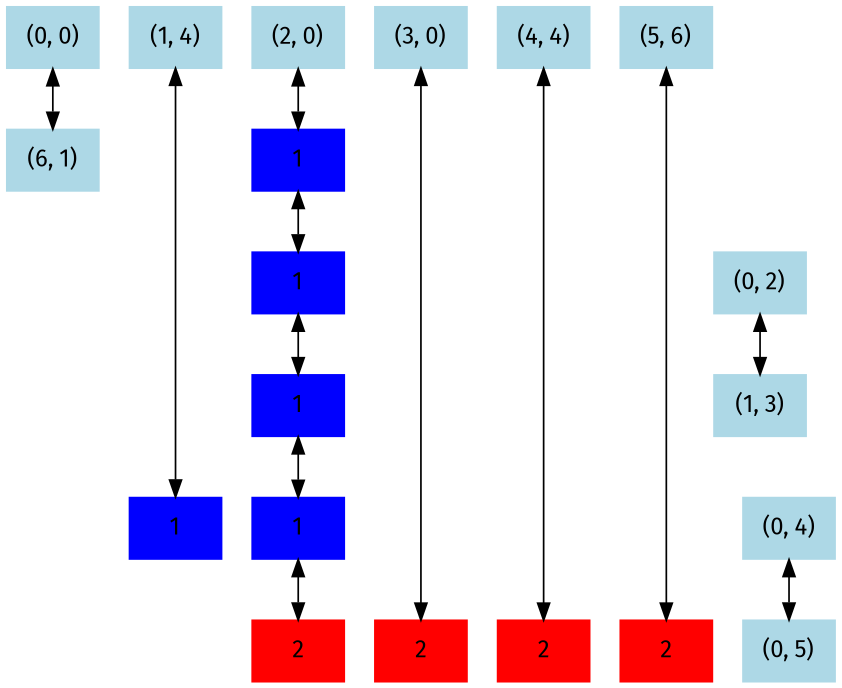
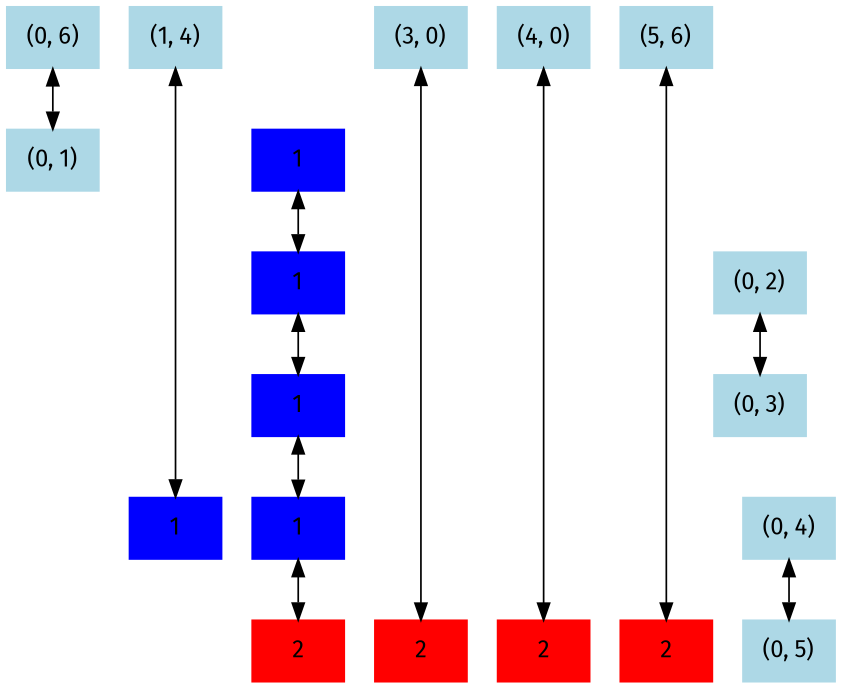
  digraph {
    fontname="Fira Sans"
    node [color=lightblue fontname="Fira Sans" shape=box style=filled]
    edge [dir=both fontname="Fira Sans"]
-   n1 [label="(0, 0)"]
+   n1 [label="(0, 6)"]
    n2 [label="(1, 4)"]
-   n3 [label="(2, 0)"]
    n4 [label="(3, 0)"]
-   n5 [label="(4, 4)"]
+   n5 [label="(4, 0)"]
    n6 [label="(5, 6)"]
-   n7 [label="(6, 1)"]
+   n7 [label="(0, 1)"]
    n8 [color=blue label=1]
    n9 [label="(0, 2)"]
    n10 [color=blue label=1]
-   n11 [label="(1, 3)"]
+   n11 [label="(0, 3)"]
    n12 [color=blue label=1]
    n13 [label="(0, 4)"]
    n14 [color=blue label=1]
    n15 [color=blue label=1]
    n16 [label="(0, 5)"]
    n17 [color=red label=2]
    n18 [color=red label=2]
    n19 [color=red label=2]
    n20 [color=red label=2]
    subgraph sub_1 {
      rank=same
      n1
      n2
-     n3
      n4
      n5
      n6
    }
    subgraph sub_2 {
      rank=same
      n7
      n8
    }
    subgraph sub_3 {
      rank=same
      n9
      n10
    }
    subgraph sub_4 {
      rank=same
      n11
      n12
    }
    subgraph sub_5 {
      rank=same
      n13
      n14
      n15
    }
    subgraph sub_6 {
      rank=same
      n16
      n17
      n18
      n19
      n20
    }
    n1 -> n7
    n2 -> n14
-   n3 -> n8
    n4 -> n18
    n5 -> n19
    n6 -> n20
    n8 -> n10
    n9 -> n11
    n10 -> n12
    n12 -> n15
    n13 -> n16
    n15 -> n17
  }
